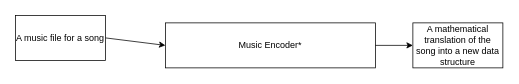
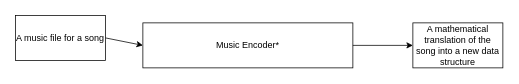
  <mxCell id="0" />
  <mxCell id="1" parent="0" />
- <mxCell id="2" value="Music Encoder*" style="rounded=0;whiteSpace=wrap;html=1;" parent="1" vertex="1"><mxGeometry x="220" y="30" width="280" height="60" as="geometry" /></mxCell>
+ <mxCell id="2" value="Music Encoder*" style="rounded=0;whiteSpace=wrap;html=1;" parent="1" vertex="1"><mxGeometry x="190" y="30" width="280" height="60" as="geometry" /></mxCell>
  <mxCell id="3" value="" style="endArrow=classic;html=1;rounded=0;entryX=0;entryY=0.5;entryDx=0;entryDy=0;exitX=1;exitY=0.5;exitDx=0;exitDy=0;" parent="1" source="4" target="2" edge="1"><mxGeometry width="50" height="50" relative="1" as="geometry"><mxPoint x="110" y="60" as="sourcePoint" /><mxPoint x="240" y="70" as="targetPoint" /></mxGeometry></mxCell>
  <mxCell id="4" value="A music file for a song" style="rounded=0;whiteSpace=wrap;html=1;" parent="1" vertex="1"><mxGeometry x="20" y="20" width="120" height="60" as="geometry" /></mxCell>
  <mxCell id="5" value="A mathematical translation of the song into a new data structure" style="rounded=0;whiteSpace=wrap;html=1;" parent="1" vertex="1"><mxGeometry x="550" y="30" width="120" height="60" as="geometry" /></mxCell>
  <mxCell id="6" value="" style="endArrow=classic;html=1;rounded=0;exitX=1;exitY=0.5;exitDx=0;exitDy=0;entryX=0;entryY=0.5;entryDx=0;entryDy=0;" parent="1" source="2" target="5" edge="1"><mxGeometry width="50" height="50" relative="1" as="geometry"><mxPoint x="310" y="190" as="sourcePoint" /><mxPoint x="360" y="140" as="targetPoint" /></mxGeometry></mxCell>
